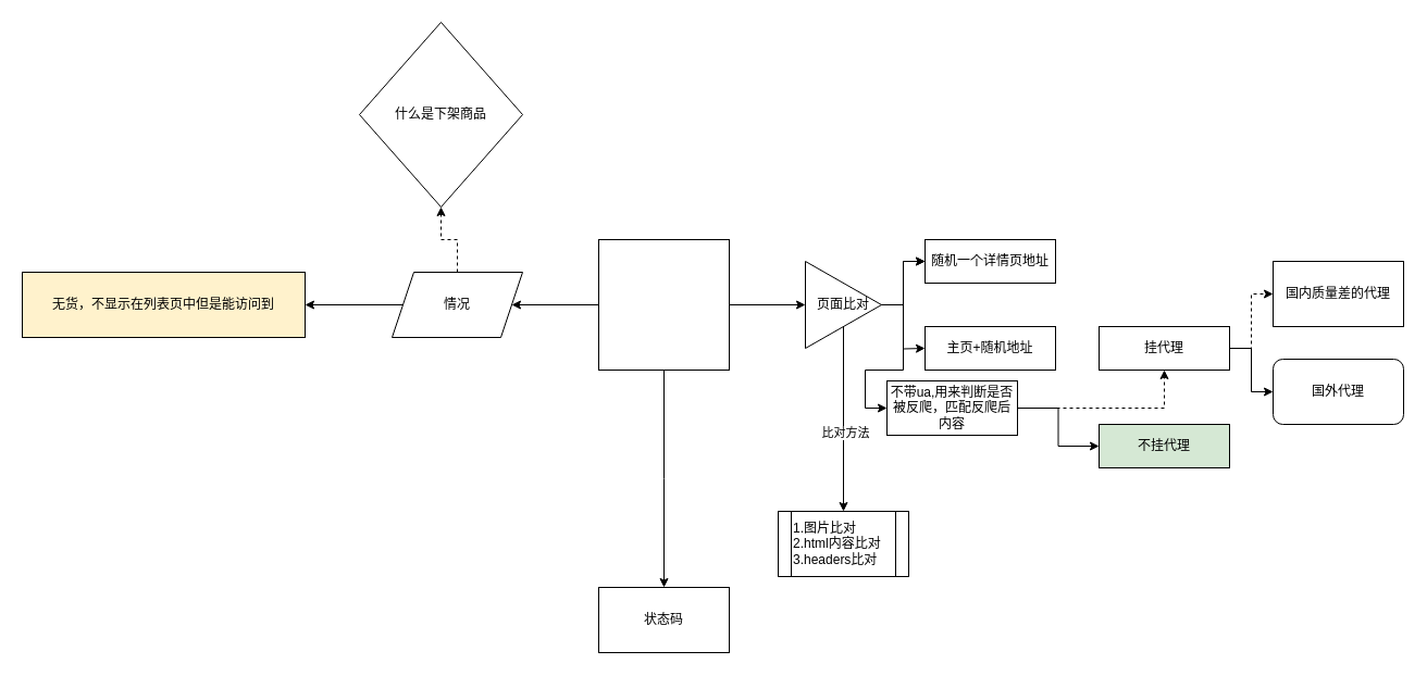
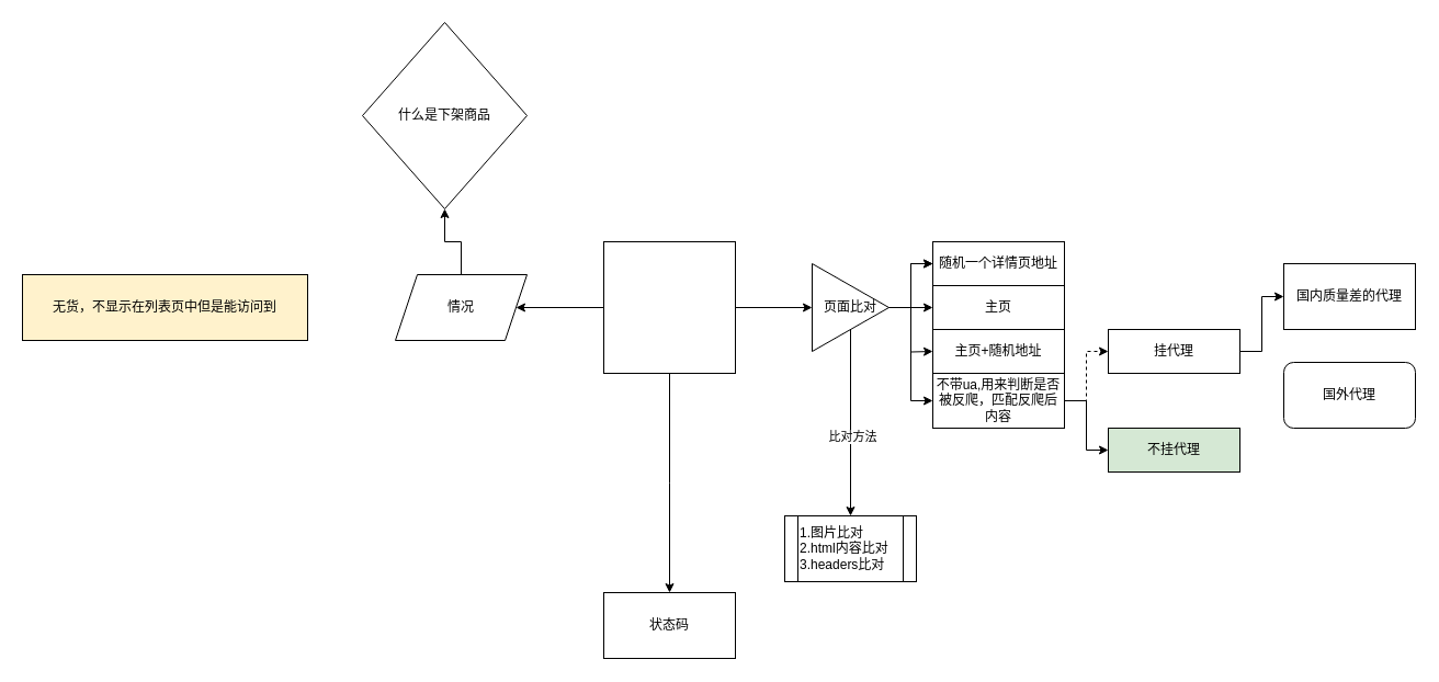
  <mxCell id="0" />
  <mxCell id="1" parent="0" />
  <mxCell id="2" style="edgeStyle=orthogonalEdgeStyle;rounded=0;orthogonalLoop=1;jettySize=auto;html=1;entryX=0;entryY=0.5;entryDx=0;entryDy=0;" parent="1" source="5" target="14" edge="1"><mxGeometry relative="1" as="geometry" /></mxCell>
  <mxCell id="3" style="edgeStyle=orthogonalEdgeStyle;rounded=0;orthogonalLoop=1;jettySize=auto;html=1;" edge="1" parent="1" source="5"><mxGeometry relative="1" as="geometry"><mxPoint x="610" y="540" as="targetPoint" /></mxGeometry></mxCell>
  <mxCell id="4" value="" style="edgeStyle=orthogonalEdgeStyle;rounded=0;orthogonalLoop=1;jettySize=auto;html=1;" edge="1" parent="1" source="5"><mxGeometry relative="1" as="geometry"><mxPoint x="470" y="280" as="targetPoint" /></mxGeometry></mxCell>
  <mxCell id="5" value="" style="rounded=0;whiteSpace=wrap;html=1;" parent="1" vertex="1"><mxGeometry width="120" height="120" as="geometry" x="550" y="220" /></mxCell>
  <mxCell id="6" value="随机一个详情页地址" style="rounded=0;whiteSpace=wrap;html=1;strokeColor=default;align=center;verticalAlign=middle;fontFamily=Helvetica;fontSize=12;fontColor=default;fillColor=default;" parent="1" vertex="1"><mxGeometry x="850" width="120" height="40" as="geometry" y="220" /></mxCell>
  <mxCell id="7" style="edgeStyle=orthogonalEdgeStyle;rounded=0;orthogonalLoop=1;jettySize=auto;html=1;exitX=1;exitY=0.5;exitDx=0;exitDy=0;entryX=0;entryY=0.5;entryDx=0;entryDy=0;" parent="1" source="14" target="6" edge="1"><mxGeometry relative="1" as="geometry" /></mxCell>
  <mxCell id="8" value="" style="edgeStyle=orthogonalEdgeStyle;rounded=0;orthogonalLoop=1;jettySize=auto;html=1;" parent="1" source="14" target="6" edge="1"><mxGeometry relative="1" as="geometry" /></mxCell>
+ <mxCell id="9" style="edgeStyle=orthogonalEdgeStyle;rounded=0;orthogonalLoop=1;jettySize=auto;html=1;entryX=0;entryY=0.5;entryDx=0;entryDy=0;" parent="1" source="14" target="15" edge="1"><mxGeometry relative="1" as="geometry" /></mxCell>
  <mxCell id="10" style="edgeStyle=orthogonalEdgeStyle;rounded=0;orthogonalLoop=1;jettySize=auto;html=1;" parent="1" source="14" edge="1"><mxGeometry relative="1" as="geometry"><mxPoint x="850" y="320" as="targetPoint" /></mxGeometry></mxCell>
  <mxCell id="11" style="edgeStyle=orthogonalEdgeStyle;rounded=0;orthogonalLoop=1;jettySize=auto;html=1;entryX=0;entryY=0.5;entryDx=0;entryDy=0;" parent="1" source="14" target="19" edge="1"><mxGeometry relative="1" as="geometry" /></mxCell>
  <mxCell id="12" style="edgeStyle=orthogonalEdgeStyle;rounded=0;orthogonalLoop=1;jettySize=auto;html=1;" parent="1" source="14" edge="1"><mxGeometry relative="1" as="geometry"><mxPoint x="775" y="470" as="targetPoint" /></mxGeometry></mxCell>
  <mxCell id="13" value="比对方法" style="edgeLabel;html=1;align=center;verticalAlign=middle;resizable=0;points=[];" parent="12" vertex="1" connectable="0"><mxGeometry x="0.152" y="1" relative="1" as="geometry"><mxPoint as="offset" /></mxGeometry></mxCell>
  <mxCell id="14" value="页面比对" style="triangle;whiteSpace=wrap;html=1;" parent="1" vertex="1"><mxGeometry x="740" y="240" width="70" height="80" as="geometry" /></mxCell>
+ <mxCell id="15" value="主页" style="rounded=0;whiteSpace=wrap;html=1;strokeColor=default;align=center;verticalAlign=middle;fontFamily=Helvetica;fontSize=12;fontColor=default;fillColor=default;" parent="1" vertex="1"><mxGeometry x="850" y="260" width="120" height="40" as="geometry" /></mxCell>
  <mxCell id="16" value="主页+随机地址" style="rounded=0;whiteSpace=wrap;html=1;strokeColor=default;align=center;verticalAlign=middle;fontFamily=Helvetica;fontSize=12;fontColor=default;fillColor=default;" parent="1" vertex="1"><mxGeometry x="850" y="300" width="120" height="40" as="geometry" /></mxCell>
  <mxCell id="17" value="" style="edgeStyle=orthogonalEdgeStyle;rounded=0;orthogonalLoop=1;jettySize=auto;html=1;dashed=1;" parent="1" source="19" target="22" edge="1"><mxGeometry relative="1" as="geometry" /></mxCell>
  <mxCell id="18" style="edgeStyle=orthogonalEdgeStyle;rounded=0;orthogonalLoop=1;jettySize=auto;html=1;entryX=0;entryY=0.5;entryDx=0;entryDy=0;" parent="1" source="19" target="23" edge="1"><mxGeometry relative="1" as="geometry"><mxPoint x="990" y="410" as="targetPoint" /></mxGeometry></mxCell>
- <mxCell id="19" value="不带ua,用来判断是否被反爬，匹配反爬后内容" style="rounded=0;whiteSpace=wrap;html=1;strokeColor=default;align=center;verticalAlign=middle;fontFamily=Helvetica;fontSize=12;fontColor=default;fillColor=default;" parent="1" vertex="1"><mxGeometry x="815" y="350" width="120" height="50" as="geometry" /></mxCell>
- <mxCell id="20" value="" style="edgeStyle=orthogonalEdgeStyle;rounded=0;orthogonalLoop=1;jettySize=auto;html=1;dashed=1;" parent="1" source="22" target="24" edge="1"><mxGeometry relative="1" as="geometry" /></mxCell>
- <mxCell id="21" style="edgeStyle=orthogonalEdgeStyle;rounded=0;orthogonalLoop=1;jettySize=auto;html=1;entryX=0;entryY=0.5;entryDx=0;entryDy=0;" parent="1" source="22" target="25" edge="1"><mxGeometry relative="1" as="geometry" /></mxCell>
+ <mxCell id="19" value="不带ua,用来判断是否被反爬，匹配反爬后内容" style="rounded=0;whiteSpace=wrap;html=1;strokeColor=default;align=center;verticalAlign=middle;fontFamily=Helvetica;fontSize=12;fontColor=default;fillColor=default;" parent="1" vertex="1"><mxGeometry x="850" y="340" width="120" height="50" as="geometry" /></mxCell>
+ <mxCell id="20" value="" style="edgeStyle=orthogonalEdgeStyle;rounded=0;orthogonalLoop=1;jettySize=auto;html=1;" parent="1" source="22" target="24" edge="1"><mxGeometry relative="1" as="geometry" /></mxCell>
  <mxCell id="22" value="挂代理" style="whiteSpace=wrap;html=1;rounded=0;" parent="1" vertex="1"><mxGeometry x="1010" y="300" width="120" height="40" as="geometry" /></mxCell>
  <mxCell id="23" value="不挂代理" style="whiteSpace=wrap;html=1;rounded=0;fillColor=#d5e8d4;" parent="1" vertex="1"><mxGeometry x="1010" y="390" width="120" height="40" as="geometry" /></mxCell>
  <mxCell id="24" value="国内质量差的代理" style="whiteSpace=wrap;html=1;rounded=0;" parent="1" vertex="1"><mxGeometry x="1170" y="240" width="120" height="60" as="geometry" /></mxCell>
  <mxCell id="25" value="国外代理" style="whiteSpace=wrap;html=1;rounded=1;" parent="1" vertex="1"><mxGeometry x="1170" y="330" width="120" height="60" as="geometry" /></mxCell>
  <mxCell id="26" value="1.图片比对&lt;div&gt;2.html内容比对&lt;/div&gt;&lt;div&gt;3.headers比对&lt;/div&gt;" style="shape=process;whiteSpace=wrap;html=1;backgroundOutline=1;align=left;" parent="1" vertex="1"><mxGeometry x="715" y="470" width="120" height="60" as="geometry" /></mxCell>
  <mxCell id="27" value="状态码" style="rounded=0;whiteSpace=wrap;html=1;" vertex="1" parent="1"><mxGeometry y="540" width="120" height="60" as="geometry" x="550" /></mxCell>
- <mxCell id="28" value="" style="edgeStyle=orthogonalEdgeStyle;rounded=0;orthogonalLoop=1;jettySize=auto;html=1;" edge="1" parent="1" source="30" target="31"><mxGeometry relative="1" as="geometry" /></mxCell>
- <mxCell id="29" value="" style="edgeStyle=orthogonalEdgeStyle;rounded=0;orthogonalLoop=1;jettySize=auto;html=1;dashed=1;" edge="1" parent="1" source="30" target="32"><mxGeometry relative="1" as="geometry" /></mxCell>
+ <mxCell id="29" value="" style="edgeStyle=orthogonalEdgeStyle;rounded=0;orthogonalLoop=1;jettySize=auto;html=1;" edge="1" parent="1" source="30" target="32"><mxGeometry relative="1" as="geometry" /></mxCell>
  <mxCell id="30" value="情况" style="shape=parallelogram;perimeter=parallelogramPerimeter;whiteSpace=wrap;html=1;fixedSize=1;" vertex="1" parent="1"><mxGeometry x="360" y="250" width="120" height="60" as="geometry" /></mxCell>
  <mxCell id="31" value="无货，不显示在列表页中但是能访问到" style="whiteSpace=wrap;html=1;fillColor=#fff2cc;" vertex="1" parent="1"><mxGeometry x="20" y="250" width="260" height="60" as="geometry" /></mxCell>
  <mxCell id="32" value="什么是下架商品" style="rhombus;whiteSpace=wrap;html=1;" vertex="1" parent="1"><mxGeometry x="330" y="20" width="150" height="170" as="geometry" /></mxCell>
